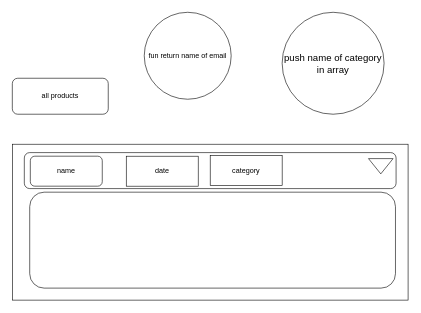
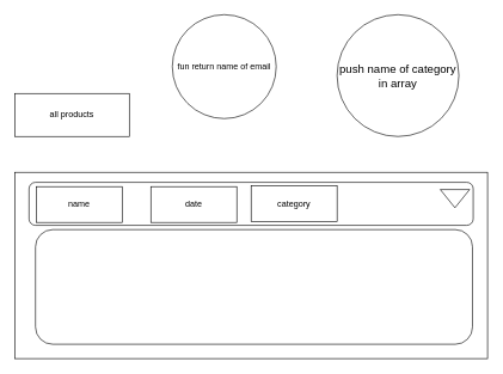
  <mxCell id="0" />
  <mxCell id="1" parent="0" />
- <mxCell id="2" value="all products" style="whiteSpace=wrap;html=1;rounded=1;" parent="1" vertex="1"><mxGeometry x="20" y="130" width="160" height="60" as="geometry" /></mxCell>
+ <mxCell id="2" value="all products" style="rounded=0;whiteSpace=wrap;html=1;" parent="1" vertex="1"><mxGeometry x="20" y="130" width="160" height="60" as="geometry" /></mxCell>
  <mxCell id="3" value="fun return name of email" style="ellipse;whiteSpace=wrap;html=1;aspect=fixed;" parent="1" vertex="1"><mxGeometry x="240" y="20" width="145" height="145" as="geometry" /></mxCell>
  <mxCell id="4" value="&lt;font style=&quot;font-size: 16px;&quot;&gt;push name of category in array&lt;/font&gt;" style="ellipse;whiteSpace=wrap;html=1;aspect=fixed;" parent="1" vertex="1"><mxGeometry x="470" y="20" width="170" height="170" as="geometry" /></mxCell>
  <mxCell id="5" value="" style="rounded=0;whiteSpace=wrap;html=1;" vertex="1" parent="1"><mxGeometry x="20" y="240" width="660" height="260" as="geometry" /></mxCell>
  <mxCell id="6" value="" style="rounded=1;whiteSpace=wrap;html=1;" vertex="1" parent="1"><mxGeometry x="40" y="254" width="620" height="60" as="geometry" /></mxCell>
- <mxCell id="7" value="name" style="whiteSpace=wrap;html=1;rounded=1;" vertex="1" parent="1"><mxGeometry x="50" y="260" width="120" height="50" as="geometry" /></mxCell>
+ <mxCell id="7" value="name" style="rounded=0;whiteSpace=wrap;html=1;" vertex="1" parent="1"><mxGeometry x="50" y="260" width="120" height="50" as="geometry" /></mxCell>
  <mxCell id="8" value="date&lt;span style=&quot;color: rgba(0, 0, 0, 0); font-family: monospace; font-size: 0px; text-align: start;&quot;&gt;%3CmxGraphModel%3E%3Croot%3E%3CmxCell%20id%3D%220%22%2F%3E%3CmxCell%20id%3D%221%22%20parent%3D%220%22%2F%3E%3CmxCell%20id%3D%222%22%20value%3D%22name%22%20style%3D%22rounded%3D0%3BwhiteSpace%3Dwrap%3Bhtml%3D1%3B%22%20vertex%3D%221%22%20parent%3D%221%22%3E%3CmxGeometry%20x%3D%2290%22%20y%3D%22280%22%20width%3D%22120%22%20height%3D%2250%22%20as%3D%22geometry%22%2F%3E%3C%2FmxCell%3E%3C%2Froot%3E%3C%2FmxGraphModel%3E&lt;/span&gt;" style="rounded=0;whiteSpace=wrap;html=1;" vertex="1" parent="1"><mxGeometry x="210" y="260" width="120" height="50" as="geometry" /></mxCell>
  <mxCell id="9" value="category" style="rounded=0;whiteSpace=wrap;html=1;" vertex="1" parent="1"><mxGeometry x="350" y="259" width="120" height="50" as="geometry" /></mxCell>
  <mxCell id="10" value="" style="triangle;whiteSpace=wrap;html=1;rotation=90;" vertex="1" parent="1"><mxGeometry x="621.75" y="256.25" width="25.5" height="41" as="geometry" /></mxCell>
  <mxCell id="11" value="" style="rounded=1;whiteSpace=wrap;html=1;" vertex="1" parent="1"><mxGeometry x="49" y="320" width="610" height="160" as="geometry" /></mxCell>
